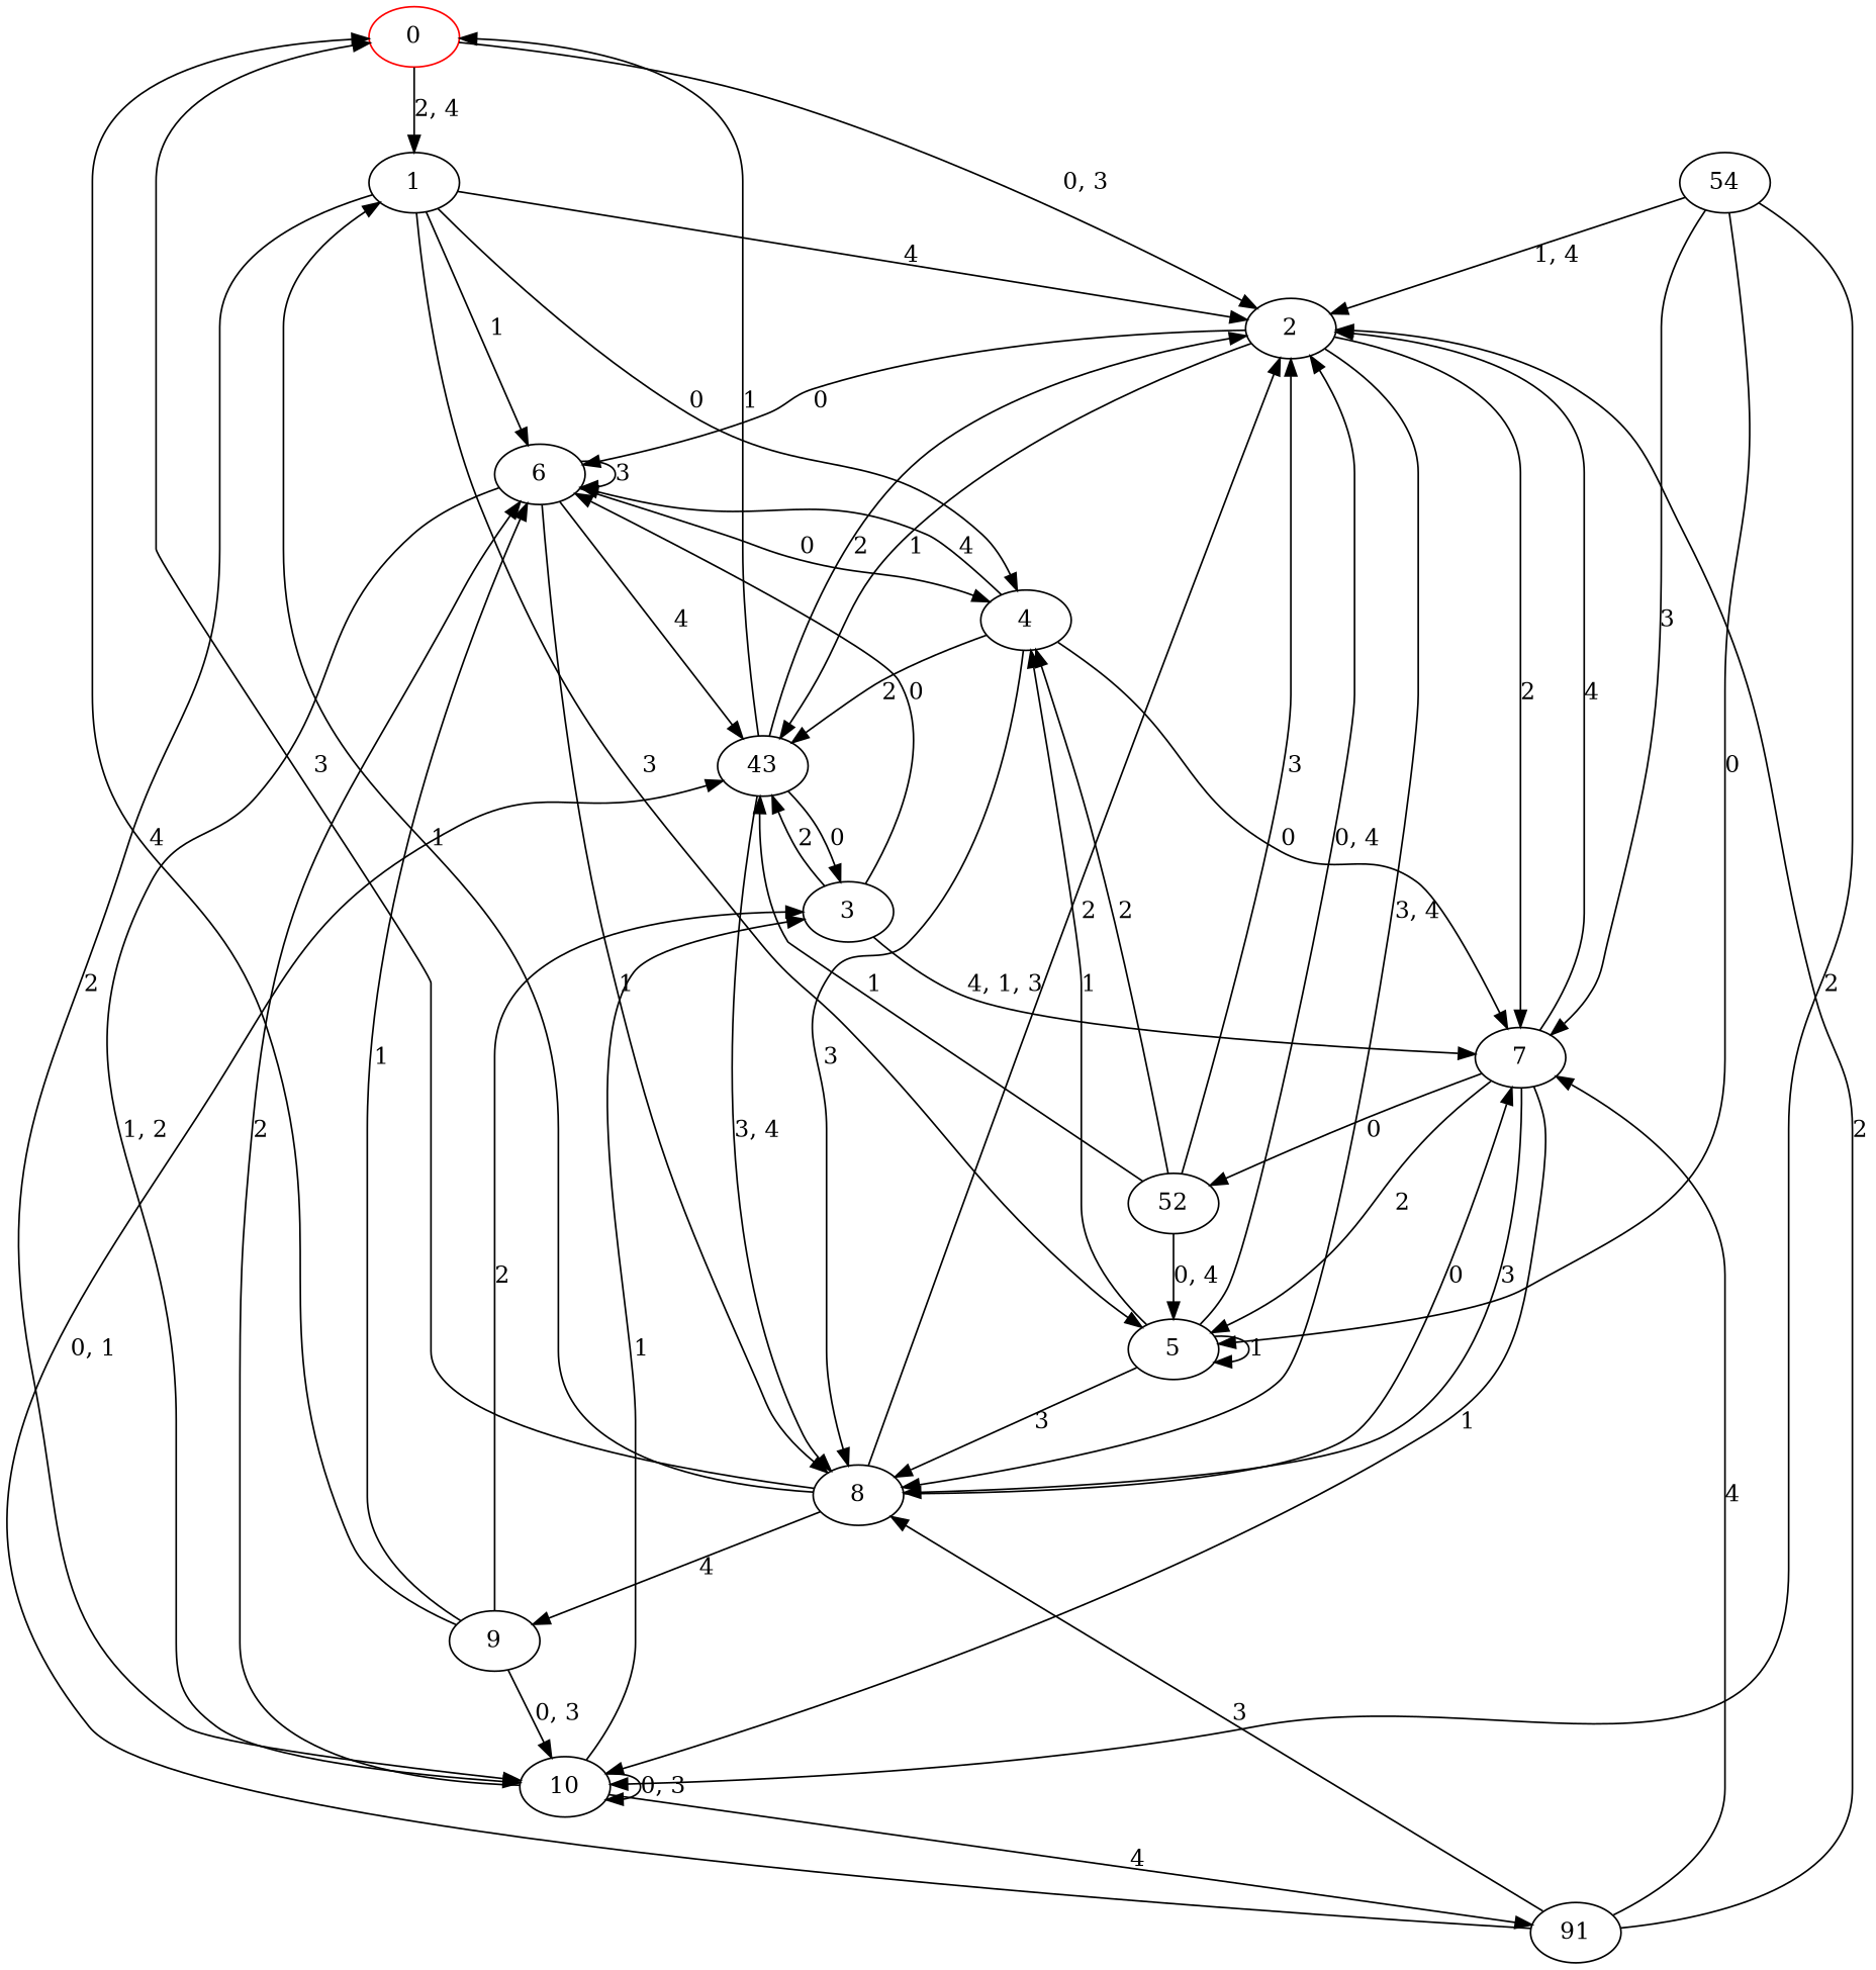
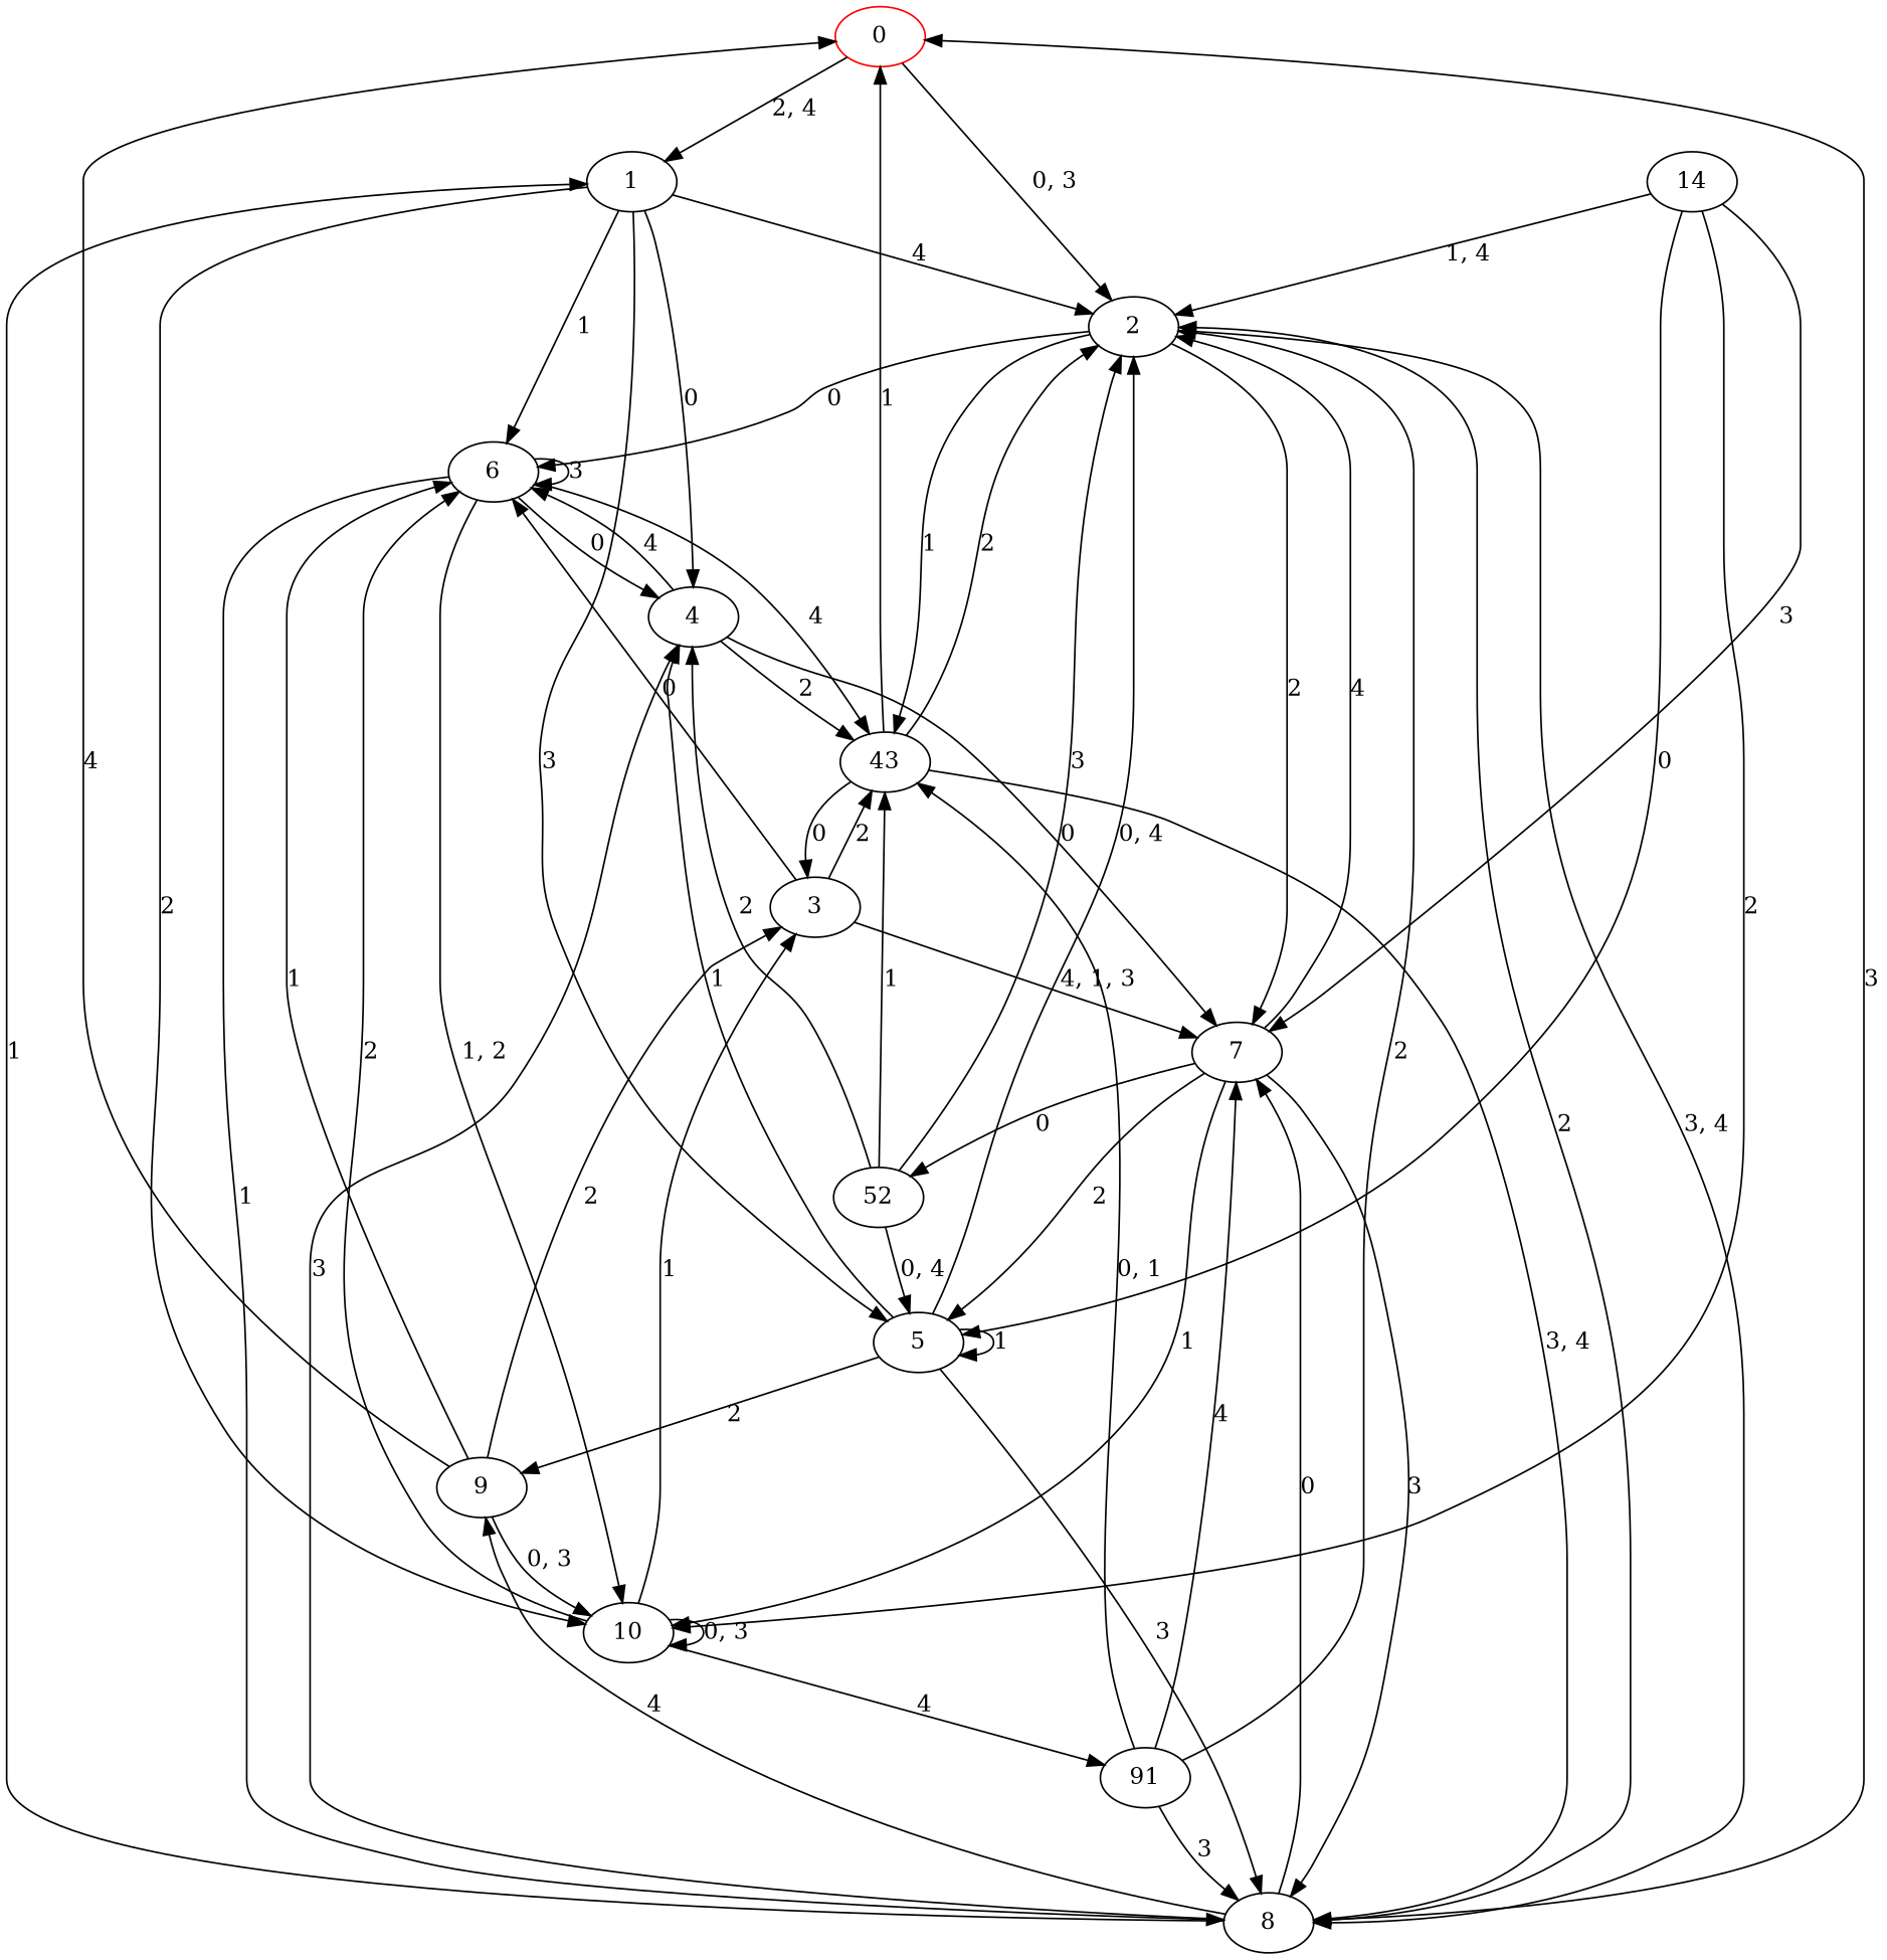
  digraph {
    n1 [color=red label=0]
    n2 [label=1]
    n3 [label=2]
    n4 [label=4]
    n5 [label=5]
    n6 [label=6]
    n7 [label=10]
    n8 [label=8]
    n9 [label=7]
    n10 [label=43]
    n11 [label=9]
    n12 [label=3]
    n13 [label=91]
    n14 [label=52]
-   n15 [label=54]
+   n15 [label=14]
    n1 -> n2 [label="2, 4"]
    n1 -> n3 [label="0, 3"]
    n2 -> n3 [label=4]
    n2 -> n4 [label=0]
    n2 -> n5 [label=3]
    n2 -> n6 [label=1]
    n2 -> n7 [label=2]
    n3 -> n6 [label=0]
    n3 -> n8 [label="3, 4"]
    n3 -> n9 [label=2]
    n3 -> n10 [label=1]
    n4 -> n6 [label=4]
-   n4 -> n8 [label=3]
+   n8 -> n4 [label=3]
    n4 -> n9 [label=0]
    n4 -> n10 [label=2]
    n5 -> n3 [label="0, 4"]
    n5 -> n4 [label=1]
    n5 -> n5 [label=1]
    n5 -> n8 [label=3]
+   n5 -> n11 [label=2]
    n6 -> n4 [label=0]
    n6 -> n6 [label=3]
    n6 -> n7 [label="1, 2"]
    n6 -> n8 [label=1]
    n6 -> n10 [label=4]
    n7 -> n6 [label=2]
    n7 -> n7 [label="0, 3"]
    n7 -> n12 [label=1]
    n7 -> n13 [label=4]
    n8 -> n1 [label=3]
    n8 -> n2 [label=1]
    n8 -> n3 [label=2]
    n8 -> n9 [label=0]
    n8 -> n11 [label=4]
    n9 -> n3 [label=4]
    n9 -> n5 [label=2]
    n9 -> n7 [label=1]
    n9 -> n8 [label=3]
    n9 -> n14 [label=0]
    n10 -> n1 [label=1]
    n10 -> n3 [label=2]
    n10 -> n8 [label="3, 4"]
    n10 -> n12 [label=0]
    n11 -> n1 [label=4]
    n11 -> n6 [label=1]
    n11 -> n7 [label="0, 3"]
    n11 -> n12 [label=2]
    n12 -> n6 [label=0]
    n12 -> n9 [label="4, 1, 3"]
    n12 -> n10 [label=2]
    n13 -> n3 [label=2]
    n13 -> n8 [label=3]
    n13 -> n9 [label=4]
    n13 -> n10 [label="0, 1"]
    n14 -> n3 [label=3]
    n14 -> n4 [label=2]
    n14 -> n5 [label="0, 4"]
    n14 -> n10 [label=1]
    n15 -> n3 [label="1, 4"]
    n15 -> n5 [label=0]
    n15 -> n7 [label=2]
    n15 -> n9 [label=3]
  }
